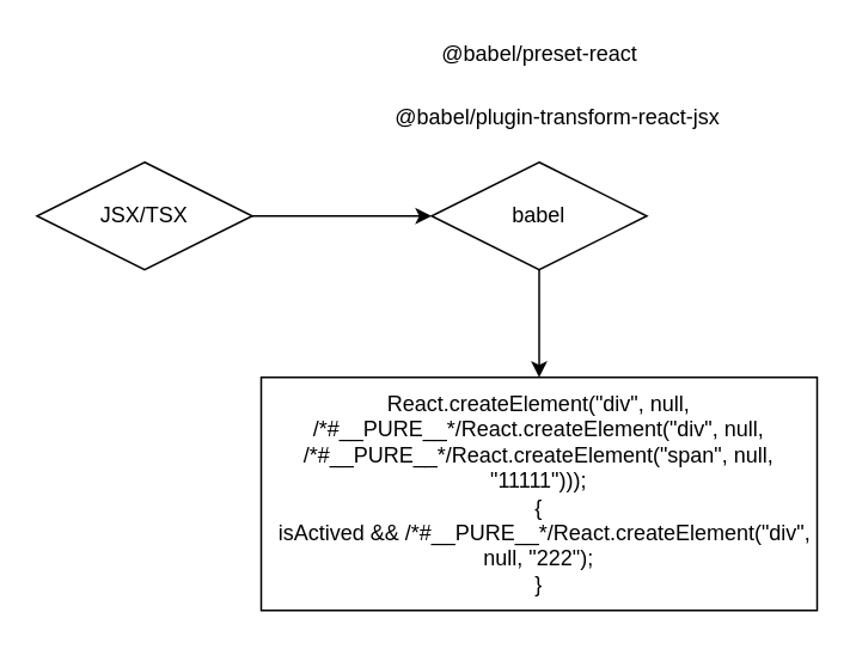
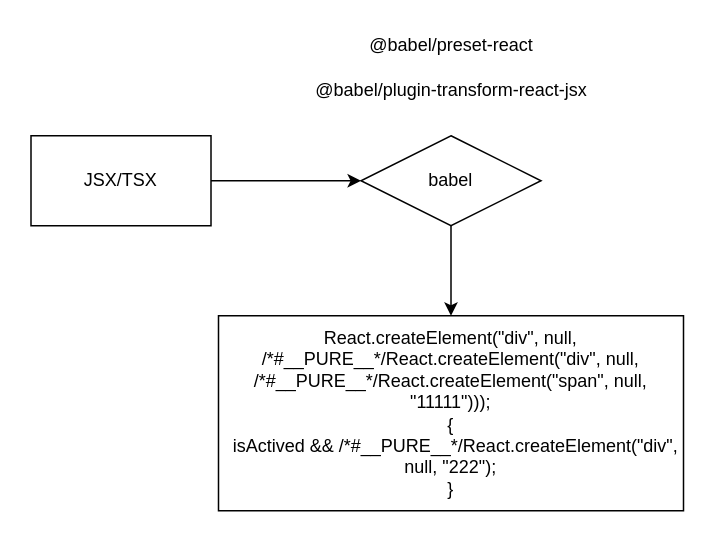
  <mxCell id="0" />
  <mxCell id="1" parent="0" />
  <mxCell id="2" style="edgeStyle=orthogonalEdgeStyle;rounded=0;orthogonalLoop=1;jettySize=auto;html=1;exitX=1;exitY=0.5;exitDx=0;exitDy=0;entryX=0;entryY=0.5;entryDx=0;entryDy=0;" parent="1" source="3" target="5" edge="1"><mxGeometry relative="1" as="geometry" /></mxCell>
- <mxCell id="3" value="JSX/TSX" style="rhombus;whiteSpace=wrap;html=1;" parent="1" vertex="1"><mxGeometry x="20" y="90" width="120" height="60" as="geometry" /></mxCell>
+ <mxCell id="3" value="JSX/TSX" style="rounded=0;whiteSpace=wrap;html=1;" parent="1" vertex="1"><mxGeometry x="20" y="90" width="120" height="60" as="geometry" /></mxCell>
  <mxCell id="4" style="edgeStyle=orthogonalEdgeStyle;rounded=0;orthogonalLoop=1;jettySize=auto;html=1;exitX=0.5;exitY=1;exitDx=0;exitDy=0;entryX=0.5;entryY=0;entryDx=0;entryDy=0;" parent="1" source="5" target="8" edge="1"><mxGeometry relative="1" as="geometry" /></mxCell>
  <mxCell id="5" value="babel" style="rhombus;whiteSpace=wrap;html=1;" parent="1" vertex="1"><mxGeometry x="240" y="90" width="120" height="60" as="geometry" /></mxCell>
- <mxCell id="6" value="@babel/plugin-transform-react-jsx" style="text;html=1;align=center;verticalAlign=middle;resizable=0;points=[];autosize=1;" parent="1" vertex="1"><mxGeometry x="210" y="55" width="200" height="20" as="geometry" /></mxCell>
+ <mxCell id="6" value="@babel/plugin-transform-react-jsx" style="text;html=1;align=center;verticalAlign=middle;resizable=0;points=[];autosize=1;" parent="1" vertex="1"><mxGeometry x="200" y="50" width="200" height="20" as="geometry" /></mxCell>
  <mxCell id="7" value="@babel/preset-react" style="text;html=1;align=center;verticalAlign=middle;resizable=0;points=[];autosize=1;" parent="1" vertex="1"><mxGeometry x="240" y="20" width="120" height="20" as="geometry" /></mxCell>
  <mxCell id="8" value="&lt;div&gt;React.createElement(&quot;div&quot;, null, /*#__PURE__*/React.createElement(&quot;div&quot;, null, /*#__PURE__*/React.createElement(&quot;span&quot;, null, &quot;11111&quot;)));&lt;/div&gt;&lt;div&gt;{&lt;/div&gt;&lt;div&gt;&amp;nbsp; isActived &amp;amp;&amp;amp; /*#__PURE__*/React.createElement(&quot;div&quot;, null, &quot;222&quot;);&lt;/div&gt;&lt;div&gt;}&lt;/div&gt;" style="rounded=0;whiteSpace=wrap;html=1;" parent="1" vertex="1"><mxGeometry x="145" y="210" width="310" height="130" as="geometry" /></mxCell>
